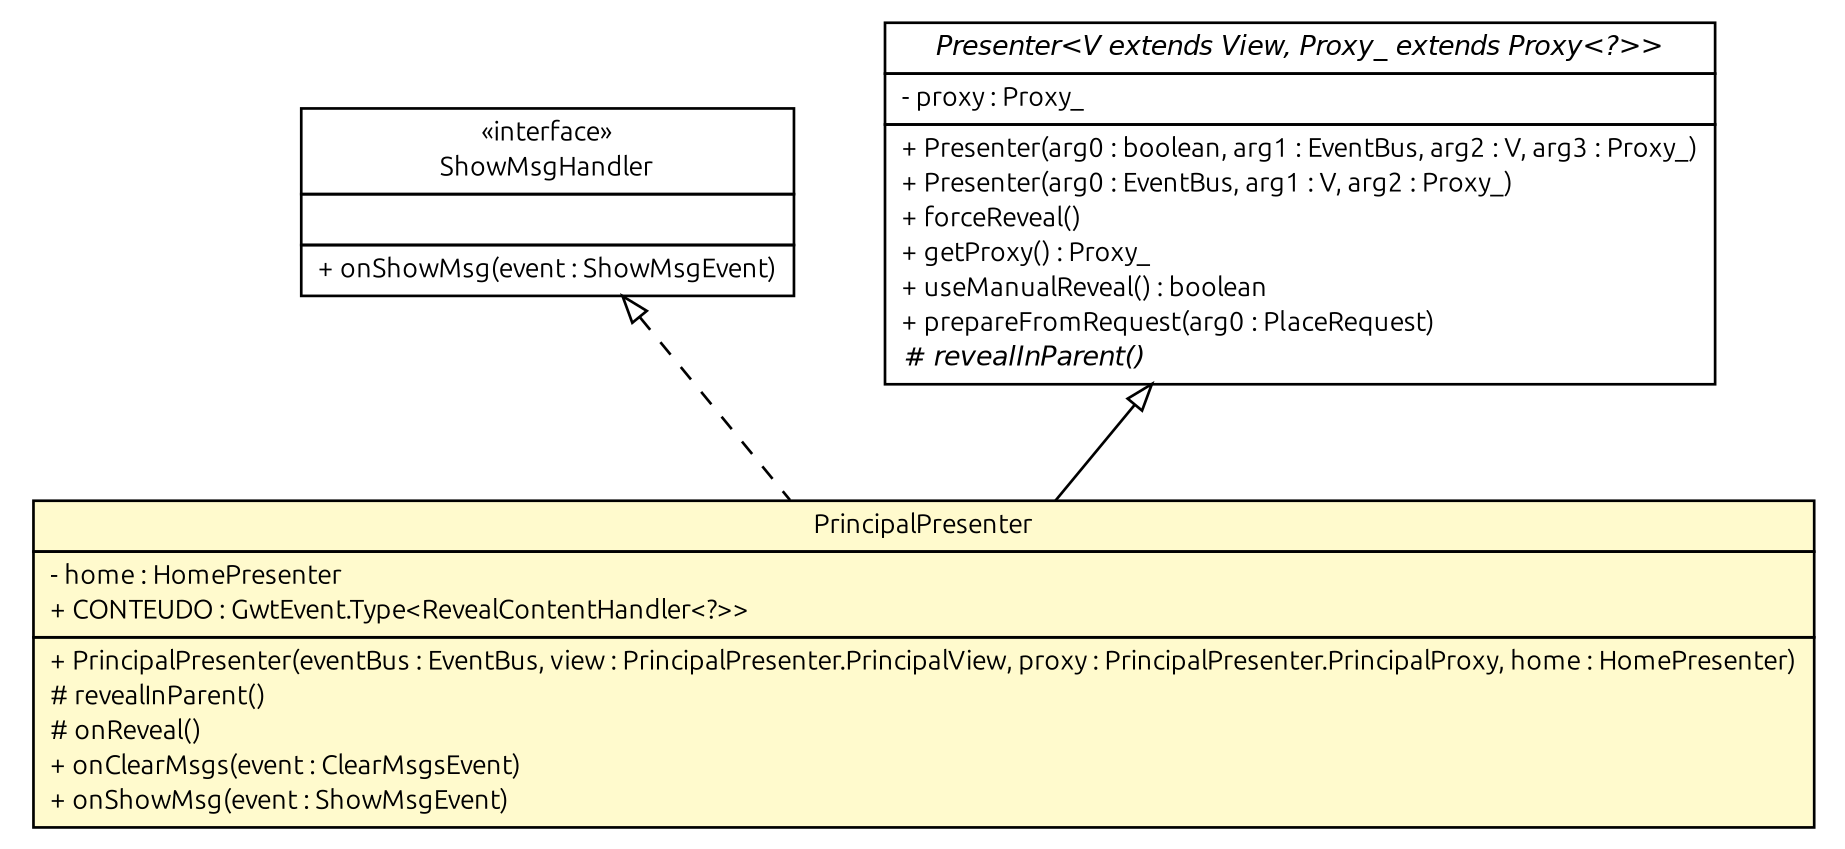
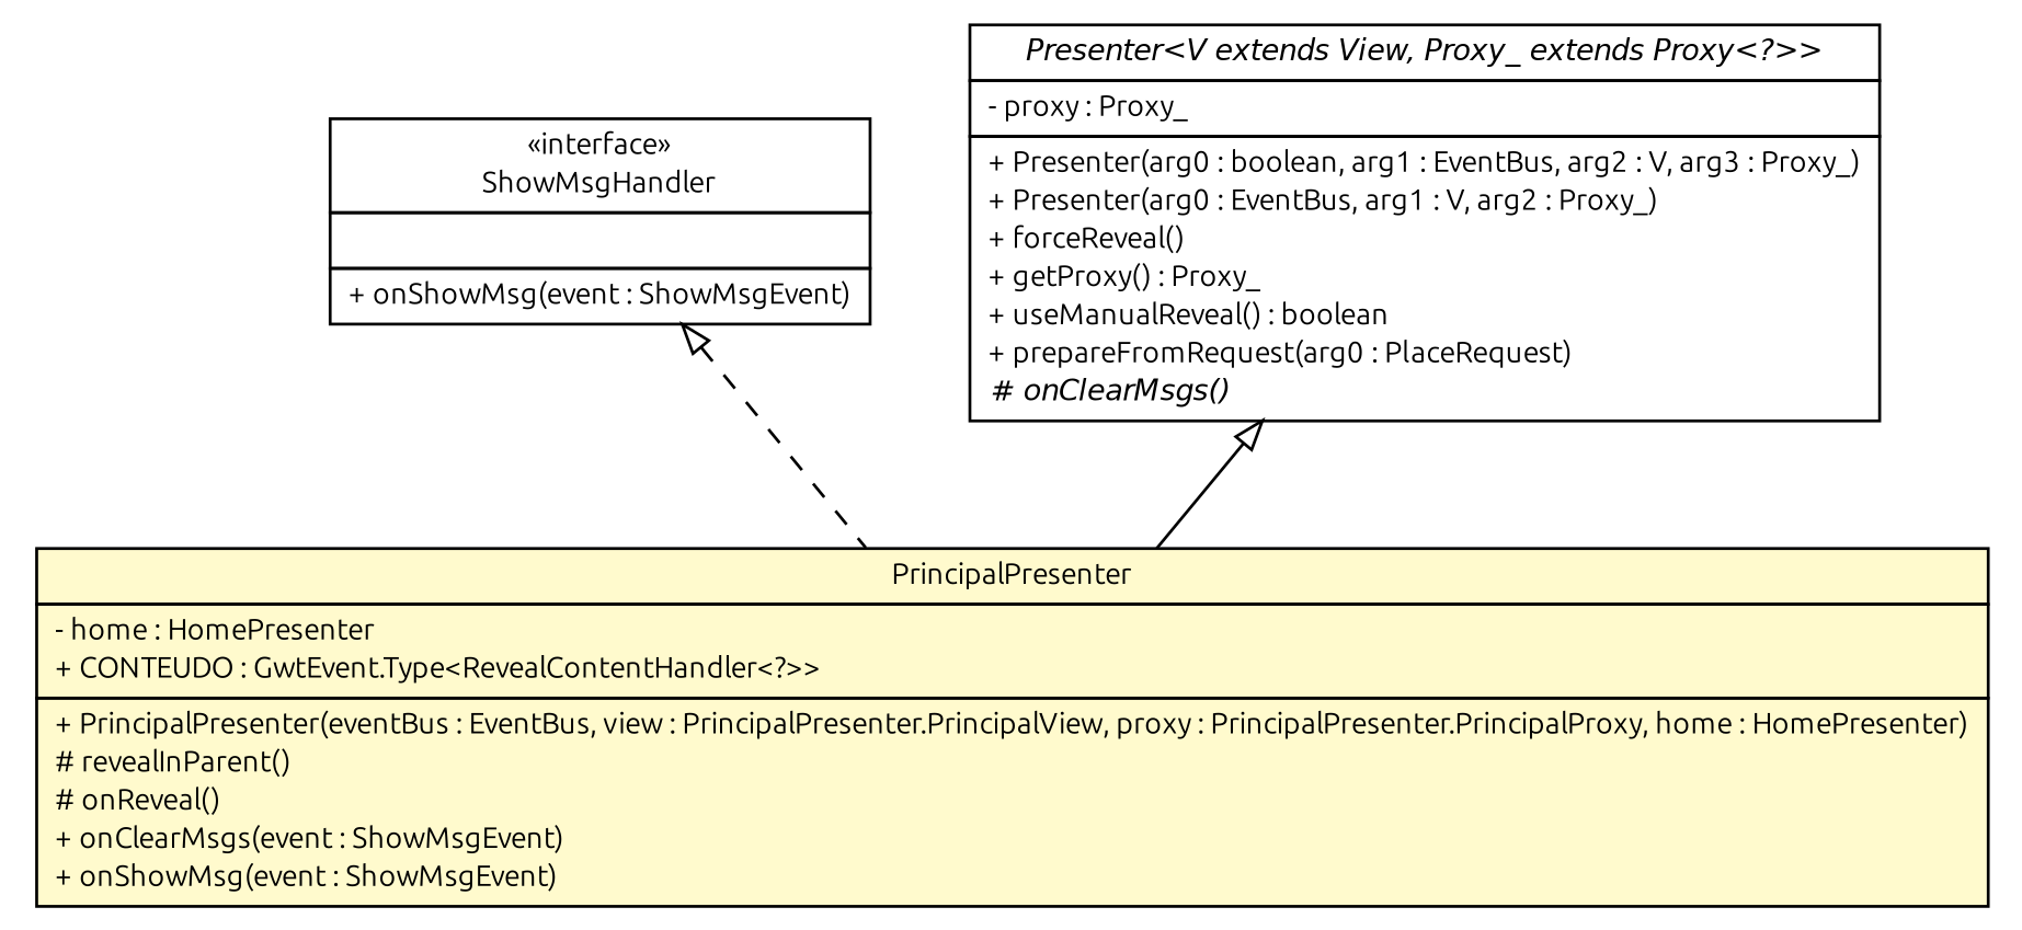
  digraph {
    fontname=Ubuntu
    nodesep=0.25
    ranksep=0.5
    node [fontcolor=black fontname=Ubuntu fontsize=10.0 shape=plaintext]
    edge [arrowtail=empty dir=back fontname=Ubuntu fontsize=10 headport=p labelfontname=Helvetica labelfontsize=10 tailport=p]
-   n1 [label=<<table title="br.net.meditec.client.telas.principal.PrincipalPresenter" border="0" cellborder="1" cellspacing="0" cellpadding="2" port="p" bgcolor="lemonChiffon" href="./PrincipalPresenter.html"> 		<tr><td><table border="0" cellspacing="0" cellpadding="1"> <tr><td align="center" balign="center"> PrincipalPresenter </td></tr> 		</table></td></tr> 		<tr><td><table border="0" cellspacing="0" cellpadding="1"> <tr><td align="left" balign="left"> - home : HomePresenter </td></tr> <tr><td align="left" balign="left"> + CONTEUDO : GwtEvent.Type&lt;RevealContentHandler&lt;?&gt;&gt; </td></tr> 		</table></td></tr> 		<tr><td><table border="0" cellspacing="0" cellpadding="1"> <tr><td align="left" balign="left"> + PrincipalPresenter(eventBus : EventBus, view : PrincipalPresenter.PrincipalView, proxy : PrincipalPresenter.PrincipalProxy, home : HomePresenter) </td></tr> <tr><td align="left" balign="left"> # revealInParent() </td></tr> <tr><td align="left" balign="left"> # onReveal() </td></tr> <tr><td align="left" balign="left"> + onClearMsgs(event : ClearMsgsEvent) </td></tr> <tr><td align="left" balign="left"> + onShowMsg(event : ShowMsgEvent) </td></tr> 		</table></td></tr> 		</table>>]
+   n1 [label=<<table title="br.net.meditec.client.telas.principal.PrincipalPresenter" border="0" cellborder="1" cellspacing="0" cellpadding="2" port="p" bgcolor="lemonChiffon" href="./PrincipalPresenter.html"> 		<tr><td><table border="0" cellspacing="0" cellpadding="1"> <tr><td align="center" balign="center"> PrincipalPresenter </td></tr> 		</table></td></tr> 		<tr><td><table border="0" cellspacing="0" cellpadding="1"> <tr><td align="left" balign="left"> - home : HomePresenter </td></tr> <tr><td align="left" balign="left"> + CONTEUDO : GwtEvent.Type&lt;RevealContentHandler&lt;?&gt;&gt; </td></tr> 		</table></td></tr> 		<tr><td><table border="0" cellspacing="0" cellpadding="1"> <tr><td align="left" balign="left"> + PrincipalPresenter(eventBus : EventBus, view : PrincipalPresenter.PrincipalView, proxy : PrincipalPresenter.PrincipalProxy, home : HomePresenter) </td></tr> <tr><td align="left" balign="left"> # revealInParent() </td></tr> <tr><td align="left" balign="left"> # onReveal() </td></tr> <tr><td align="left" balign="left"> + onClearMsgs(event : ShowMsgEvent) </td></tr> <tr><td align="left" balign="left"> + onShowMsg(event : ShowMsgEvent) </td></tr> 		</table></td></tr> 		</table>>]
    n2 [label=<<table title="br.net.meditec.client.events.ShowMsgEvent.ShowMsgHandler" border="0" cellborder="1" cellspacing="0" cellpadding="2" port="p" href="../../events/ShowMsgEvent.ShowMsgHandler.html"> 		<tr><td><table border="0" cellspacing="0" cellpadding="1"> <tr><td align="center" balign="center"> &#171;interface&#187; </td></tr> <tr><td align="center" balign="center"> ShowMsgHandler </td></tr> 		</table></td></tr> 		<tr><td><table border="0" cellspacing="0" cellpadding="1"> <tr><td align="left" balign="left">  </td></tr> 		</table></td></tr> 		<tr><td><table border="0" cellspacing="0" cellpadding="1"> <tr><td align="left" balign="left"> + onShowMsg(event : ShowMsgEvent) </td></tr> 		</table></td></tr> 		</table>>]
-   n3 [label=<<table title="com.gwtplatform.mvp.client.Presenter" border="0" cellborder="1" cellspacing="0" cellpadding="2" port="p" href="http://java.sun.com/j2se/1.4.2/docs/api/com/gwtplatform/mvp/client/Presenter.html"> 		<tr><td><table border="0" cellspacing="0" cellpadding="1"> <tr><td align="center" balign="center"><font face="Helvetica-Oblique"> Presenter&lt;V extends View, Proxy_ extends Proxy&lt;?&gt;&gt; </font></td></tr> 		</table></td></tr> 		<tr><td><table border="0" cellspacing="0" cellpadding="1"> <tr><td align="left" balign="left"> - proxy : Proxy_ </td></tr> 		</table></td></tr> 		<tr><td><table border="0" cellspacing="0" cellpadding="1"> <tr><td align="left" balign="left"> + Presenter(arg0 : boolean, arg1 : EventBus, arg2 : V, arg3 : Proxy_) </td></tr> <tr><td align="left" balign="left"> + Presenter(arg0 : EventBus, arg1 : V, arg2 : Proxy_) </td></tr> <tr><td align="left" balign="left"> + forceReveal() </td></tr> <tr><td align="left" balign="left"> + getProxy() : Proxy_ </td></tr> <tr><td align="left" balign="left"> + useManualReveal() : boolean </td></tr> <tr><td align="left" balign="left"> + prepareFromRequest(arg0 : PlaceRequest) </td></tr> <tr><td align="left" balign="left"><font face="Helvetica-Oblique" point-size="10.0"> # revealInParent() </font></td></tr> 		</table></td></tr> 		</table>>]
+   n3 [label=<<table title="com.gwtplatform.mvp.client.Presenter" border="0" cellborder="1" cellspacing="0" cellpadding="2" port="p" href="http://java.sun.com/j2se/1.4.2/docs/api/com/gwtplatform/mvp/client/Presenter.html"> 		<tr><td><table border="0" cellspacing="0" cellpadding="1"> <tr><td align="center" balign="center"><font face="Helvetica-Oblique"> Presenter&lt;V extends View, Proxy_ extends Proxy&lt;?&gt;&gt; </font></td></tr> 		</table></td></tr> 		<tr><td><table border="0" cellspacing="0" cellpadding="1"> <tr><td align="left" balign="left"> - proxy : Proxy_ </td></tr> 		</table></td></tr> 		<tr><td><table border="0" cellspacing="0" cellpadding="1"> <tr><td align="left" balign="left"> + Presenter(arg0 : boolean, arg1 : EventBus, arg2 : V, arg3 : Proxy_) </td></tr> <tr><td align="left" balign="left"> + Presenter(arg0 : EventBus, arg1 : V, arg2 : Proxy_) </td></tr> <tr><td align="left" balign="left"> + forceReveal() </td></tr> <tr><td align="left" balign="left"> + getProxy() : Proxy_ </td></tr> <tr><td align="left" balign="left"> + useManualReveal() : boolean </td></tr> <tr><td align="left" balign="left"> + prepareFromRequest(arg0 : PlaceRequest) </td></tr> <tr><td align="left" balign="left"><font face="Helvetica-Oblique" point-size="10.0"> # onClearMsgs() </font></td></tr> 		</table></td></tr> 		</table>>]
    n2 -> n1 [style=dashed]
    n3 -> n1
  }
